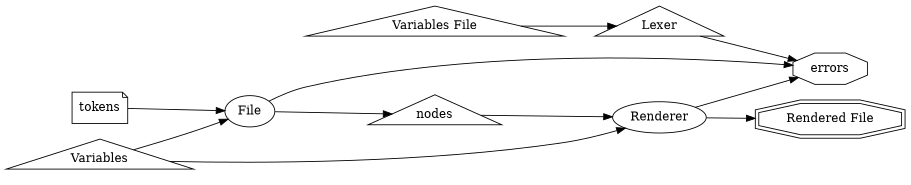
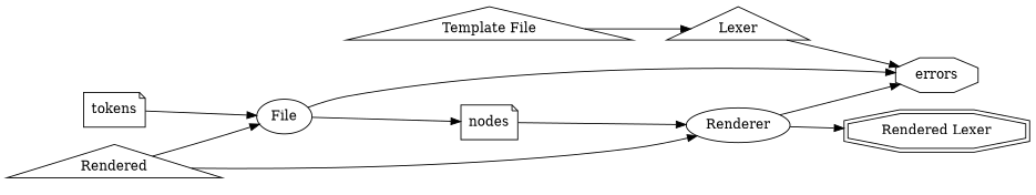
  digraph {
    rankdir=LR
    node [shape=triangle]
-   n1 [label="Variables File"]
+   n1 [label="Template File"]
    Lexer
    errors [shape=octagon]
-   n4 [label=Variables]
+   n4 [label=Rendered]
    n5 [label=File shape=""]
    Renderer [shape=""]
-   nodes
-   n8 [label="Rendered File" shape=doubleoctagon]
+   nodes [shape=note]
+   n8 [label="Rendered Lexer" shape=doubleoctagon]
    tokens [shape=note]
    n1 -> Lexer
    Lexer -> errors
    n4 -> n5
    n4 -> Renderer
    n5 -> errors
    n5 -> nodes
    Renderer -> errors
    Renderer -> n8
    nodes -> Renderer
    tokens -> n5
  }
